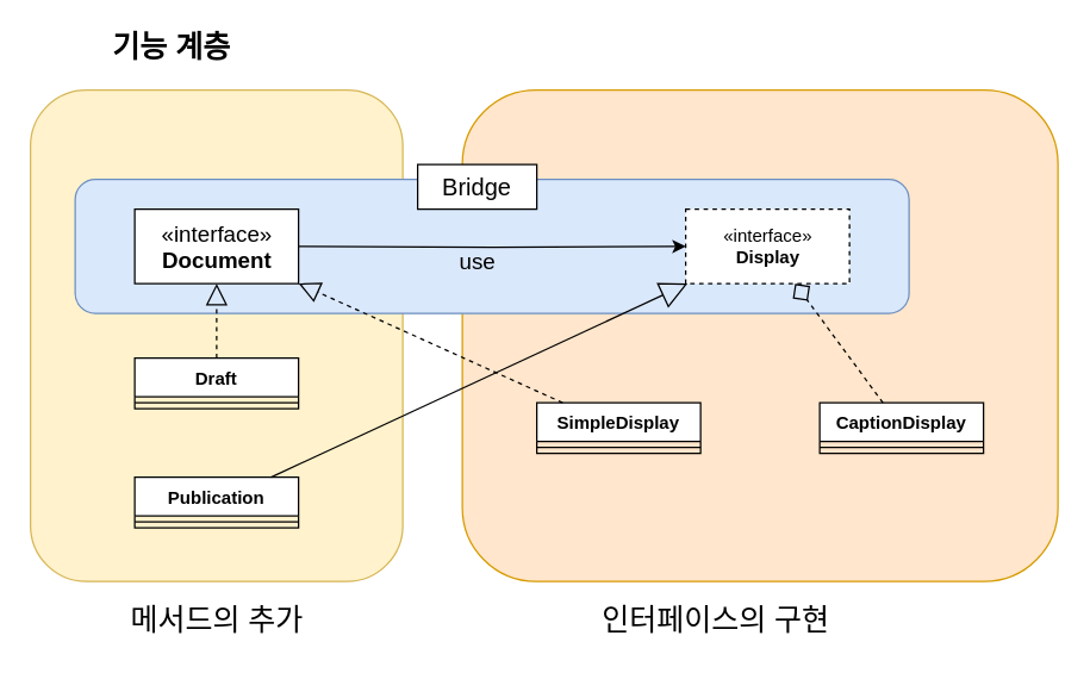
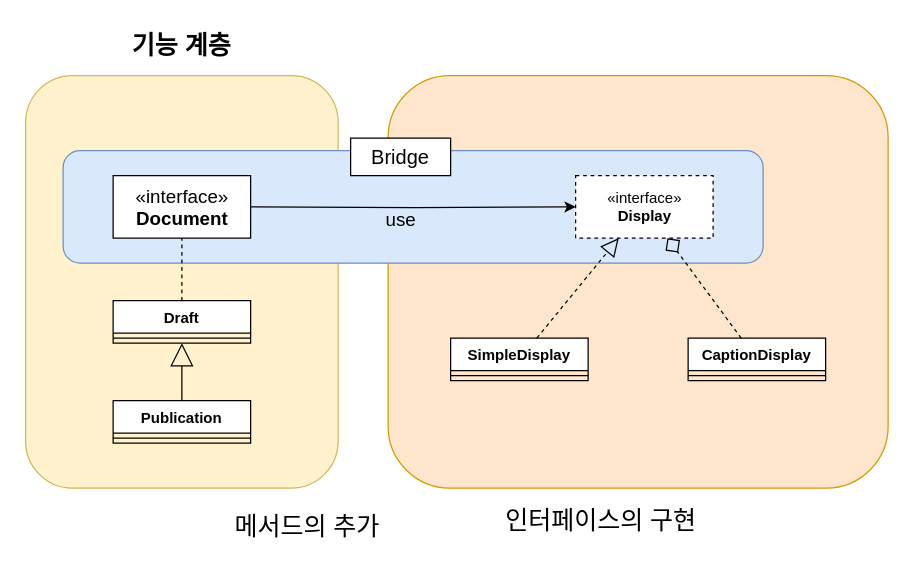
  <mxCell id="0" />
  <mxCell id="1" parent="0" />
  <mxCell id="2" value="" style="rounded=1;whiteSpace=wrap;html=1;fillColor=#ffe6cc;strokeColor=#d79b00;" parent="1" vertex="1"><mxGeometry x="310" y="60" width="400" height="330" as="geometry" /></mxCell>
  <mxCell id="3" value="" style="rounded=1;whiteSpace=wrap;html=1;fillColor=#fff2cc;strokeColor=#d6b656;" parent="1" vertex="1"><mxGeometry x="20" y="60" width="250" height="330" as="geometry" /></mxCell>
  <mxCell id="4" value="" style="rounded=1;whiteSpace=wrap;html=1;fontSize=16;fillColor=#dae8fc;strokeColor=#6c8ebf;" vertex="1" parent="1"><mxGeometry x="50" y="120" width="560" height="90" as="geometry" /></mxCell>
  <mxCell id="5" style="edgeStyle=orthogonalEdgeStyle;rounded=0;orthogonalLoop=1;jettySize=auto;html=1;fontSize=20;" parent="1" target="13" edge="1"><mxGeometry relative="1" as="geometry"><mxPoint x="200" y="165" as="sourcePoint" /></mxGeometry></mxCell>
  <mxCell id="6" value="use" style="edgeLabel;html=1;align=center;verticalAlign=middle;resizable=0;points=[];fontSize=15;labelBackgroundColor=none;" parent="5" vertex="1" connectable="0"><mxGeometry x="-0.015" relative="1" as="geometry"><mxPoint x="-8" y="9" as="offset" /></mxGeometry></mxCell>
  <mxCell id="7" value="Draft" style="swimlane;fontStyle=1;align=center;verticalAlign=top;childLayout=stackLayout;horizontal=1;startSize=26;horizontalStack=0;resizeParent=1;resizeParentMax=0;resizeLast=0;collapsible=1;marginBottom=0;" parent="1" vertex="1"><mxGeometry x="90" y="240" width="110" height="34" as="geometry" /></mxCell>
  <mxCell id="8" value="" style="line;strokeWidth=1;fillColor=none;align=left;verticalAlign=middle;spacingTop=-1;spacingLeft=3;spacingRight=3;rotatable=0;labelPosition=right;points=[];portConstraint=eastwest;" parent="7" vertex="1"><mxGeometry y="26" width="110" height="8" as="geometry" /></mxCell>
  <mxCell id="9" value="SimpleDisplay" style="swimlane;fontStyle=1;align=center;verticalAlign=top;childLayout=stackLayout;horizontal=1;startSize=26;horizontalStack=0;resizeParent=1;resizeParentMax=0;resizeLast=0;collapsible=1;marginBottom=0;" parent="1" vertex="1"><mxGeometry x="360" y="270" width="110" height="34" as="geometry" /></mxCell>
  <mxCell id="10" value="" style="line;strokeWidth=1;fillColor=none;align=left;verticalAlign=middle;spacingTop=-1;spacingLeft=3;spacingRight=3;rotatable=0;labelPosition=right;points=[];portConstraint=eastwest;" parent="9" vertex="1"><mxGeometry y="26" width="110" height="8" as="geometry" /></mxCell>
  <mxCell id="11" value="CaptionDisplay" style="swimlane;fontStyle=1;align=center;verticalAlign=top;childLayout=stackLayout;horizontal=1;startSize=26;horizontalStack=0;resizeParent=1;resizeParentMax=0;resizeLast=0;collapsible=1;marginBottom=0;" parent="1" vertex="1"><mxGeometry x="550" y="270" width="110" height="34" as="geometry" /></mxCell>
  <mxCell id="12" value="" style="line;strokeWidth=1;fillColor=none;align=left;verticalAlign=middle;spacingTop=-1;spacingLeft=3;spacingRight=3;rotatable=0;labelPosition=right;points=[];portConstraint=eastwest;" parent="11" vertex="1"><mxGeometry y="26" width="110" height="8" as="geometry" /></mxCell>
  <mxCell id="13" value="«interface»&lt;br&gt;&lt;b&gt;Display&lt;/b&gt;" style="html=1;dashed=1;" parent="1" vertex="1"><mxGeometry x="460" y="140" width="110" height="50" as="geometry" /></mxCell>
- <mxCell id="14" value="&lt;font style=&quot;font-size: 20px;&quot;&gt;&lt;b&gt;기능 계층&lt;/b&gt;&lt;/font&gt;" style="text;html=1;strokeColor=none;fillColor=none;align=center;verticalAlign=middle;whiteSpace=wrap;rounded=0;" parent="1" vertex="1"><mxGeometry x="55" y="15" width="120" height="30" as="geometry" /></mxCell>
- <mxCell id="15" value="" style="endArrow=block;dashed=1;endFill=0;endSize=12;html=1;rounded=0;fontSize=20;" parent="1" source="9" target="24" edge="1"><mxGeometry width="160" relative="1" as="geometry"><mxPoint x="260" y="250" as="sourcePoint" /><mxPoint x="420" y="250" as="targetPoint" /></mxGeometry></mxCell>
+ <mxCell id="14" value="&lt;font style=&quot;font-size: 20px;&quot;&gt;&lt;b&gt;기능 계층&lt;/b&gt;&lt;/font&gt;" style="text;html=1;strokeColor=none;fillColor=none;align=center;verticalAlign=middle;whiteSpace=wrap;rounded=0;" parent="1" vertex="1"><mxGeometry x="85" y="20" width="120" height="30" as="geometry" /></mxCell>
+ <mxCell id="15" value="" style="endArrow=block;dashed=1;endFill=0;endSize=12;html=1;rounded=0;fontSize=20;" parent="1" source="9" target="13" edge="1"><mxGeometry width="160" relative="1" as="geometry"><mxPoint x="260" y="250" as="sourcePoint" /><mxPoint x="420" y="250" as="targetPoint" /></mxGeometry></mxCell>
  <mxCell id="16" value="" style="endArrow=diamond;dashed=1;endFill=0;endSize=12;html=1;rounded=0;fontSize=20;" parent="1" source="11" target="13" edge="1"><mxGeometry width="160" relative="1" as="geometry"><mxPoint x="438.934" y="280" as="sourcePoint" /><mxPoint x="504.508" y="200" as="targetPoint" /></mxGeometry></mxCell>
- <mxCell id="17" value="메서드의 추가" style="text;html=1;strokeColor=none;fillColor=none;align=center;verticalAlign=middle;whiteSpace=wrap;rounded=0;fontSize=20;" parent="1" vertex="1"><mxGeometry x="67.5" y="400" width="155" height="30" as="geometry" /></mxCell>
+ <mxCell id="17" value="메서드의 추가" style="text;html=1;strokeColor=none;fillColor=none;align=center;verticalAlign=middle;whiteSpace=wrap;rounded=0;fontSize=20;" parent="1" vertex="1"><mxGeometry x="167.5" y="405" width="155" height="30" as="geometry" /></mxCell>
  <mxCell id="18" value="인터페이스의 구현" style="text;html=1;strokeColor=none;fillColor=none;align=center;verticalAlign=middle;whiteSpace=wrap;rounded=0;fontSize=20;" parent="1" vertex="1"><mxGeometry x="402.5" y="400" width="155" height="30" as="geometry" /></mxCell>
  <mxCell id="19" value="Bridge" style="text;html=1;strokeColor=default;fillColor=default;align=center;verticalAlign=middle;whiteSpace=wrap;rounded=0;fontSize=16;" vertex="1" parent="1"><mxGeometry x="280" y="110" width="80" height="30" as="geometry" /></mxCell>
  <mxCell id="20" value="Publication" style="swimlane;fontStyle=1;align=center;verticalAlign=top;childLayout=stackLayout;horizontal=1;startSize=26;horizontalStack=0;resizeParent=1;resizeParentMax=0;resizeLast=0;collapsible=1;marginBottom=0;" vertex="1" parent="1"><mxGeometry x="90" y="320" width="110" height="34" as="geometry" /></mxCell>
  <mxCell id="21" value="" style="line;strokeWidth=1;fillColor=none;align=left;verticalAlign=middle;spacingTop=-1;spacingLeft=3;spacingRight=3;rotatable=0;labelPosition=right;points=[];portConstraint=eastwest;" vertex="1" parent="20"><mxGeometry y="26" width="110" height="8" as="geometry" /></mxCell>
- <mxCell id="22" value="" style="endArrow=block;endSize=16;endFill=0;html=1;rounded=0;fontSize=20;" edge="1" parent="1" source="20" target="13"><mxGeometry width="160" relative="1" as="geometry"><mxPoint x="230" y="320" as="sourcePoint" /><mxPoint x="230" y="262" as="targetPoint" /></mxGeometry></mxCell>
- <mxCell id="23" value="" style="endArrow=block;dashed=1;endFill=0;endSize=12;html=1;rounded=0;fontSize=15;strokeWidth=1;" edge="1" parent="1" source="7" target="24"><mxGeometry width="160" relative="1" as="geometry"><mxPoint x="140" y="220" as="sourcePoint" /><mxPoint x="145" y="182" as="targetPoint" /></mxGeometry></mxCell>
+ <mxCell id="22" value="" style="endArrow=block;endSize=16;endFill=0;html=1;rounded=0;fontSize=20;" edge="1" parent="1" source="20" target="7"><mxGeometry width="160" relative="1" as="geometry"><mxPoint x="230" y="320" as="sourcePoint" /><mxPoint x="230" y="262" as="targetPoint" /></mxGeometry></mxCell>
+ <mxCell id="23" value="" style="endArrow=none;dashed=1;endFill=0;endSize=12;html=1;rounded=0;fontSize=15;strokeWidth=1;" edge="1" parent="1" source="7" target="24"><mxGeometry width="160" relative="1" as="geometry"><mxPoint x="140" y="220" as="sourcePoint" /><mxPoint x="145" y="182" as="targetPoint" /></mxGeometry></mxCell>
  <mxCell id="24" value="«interface»&lt;br&gt;&lt;b&gt;Document&lt;/b&gt;" style="html=1;labelBackgroundColor=none;fontSize=15;strokeColor=default;fillColor=default;" vertex="1" parent="1"><mxGeometry x="90" y="140" width="110" height="50" as="geometry" /></mxCell>
